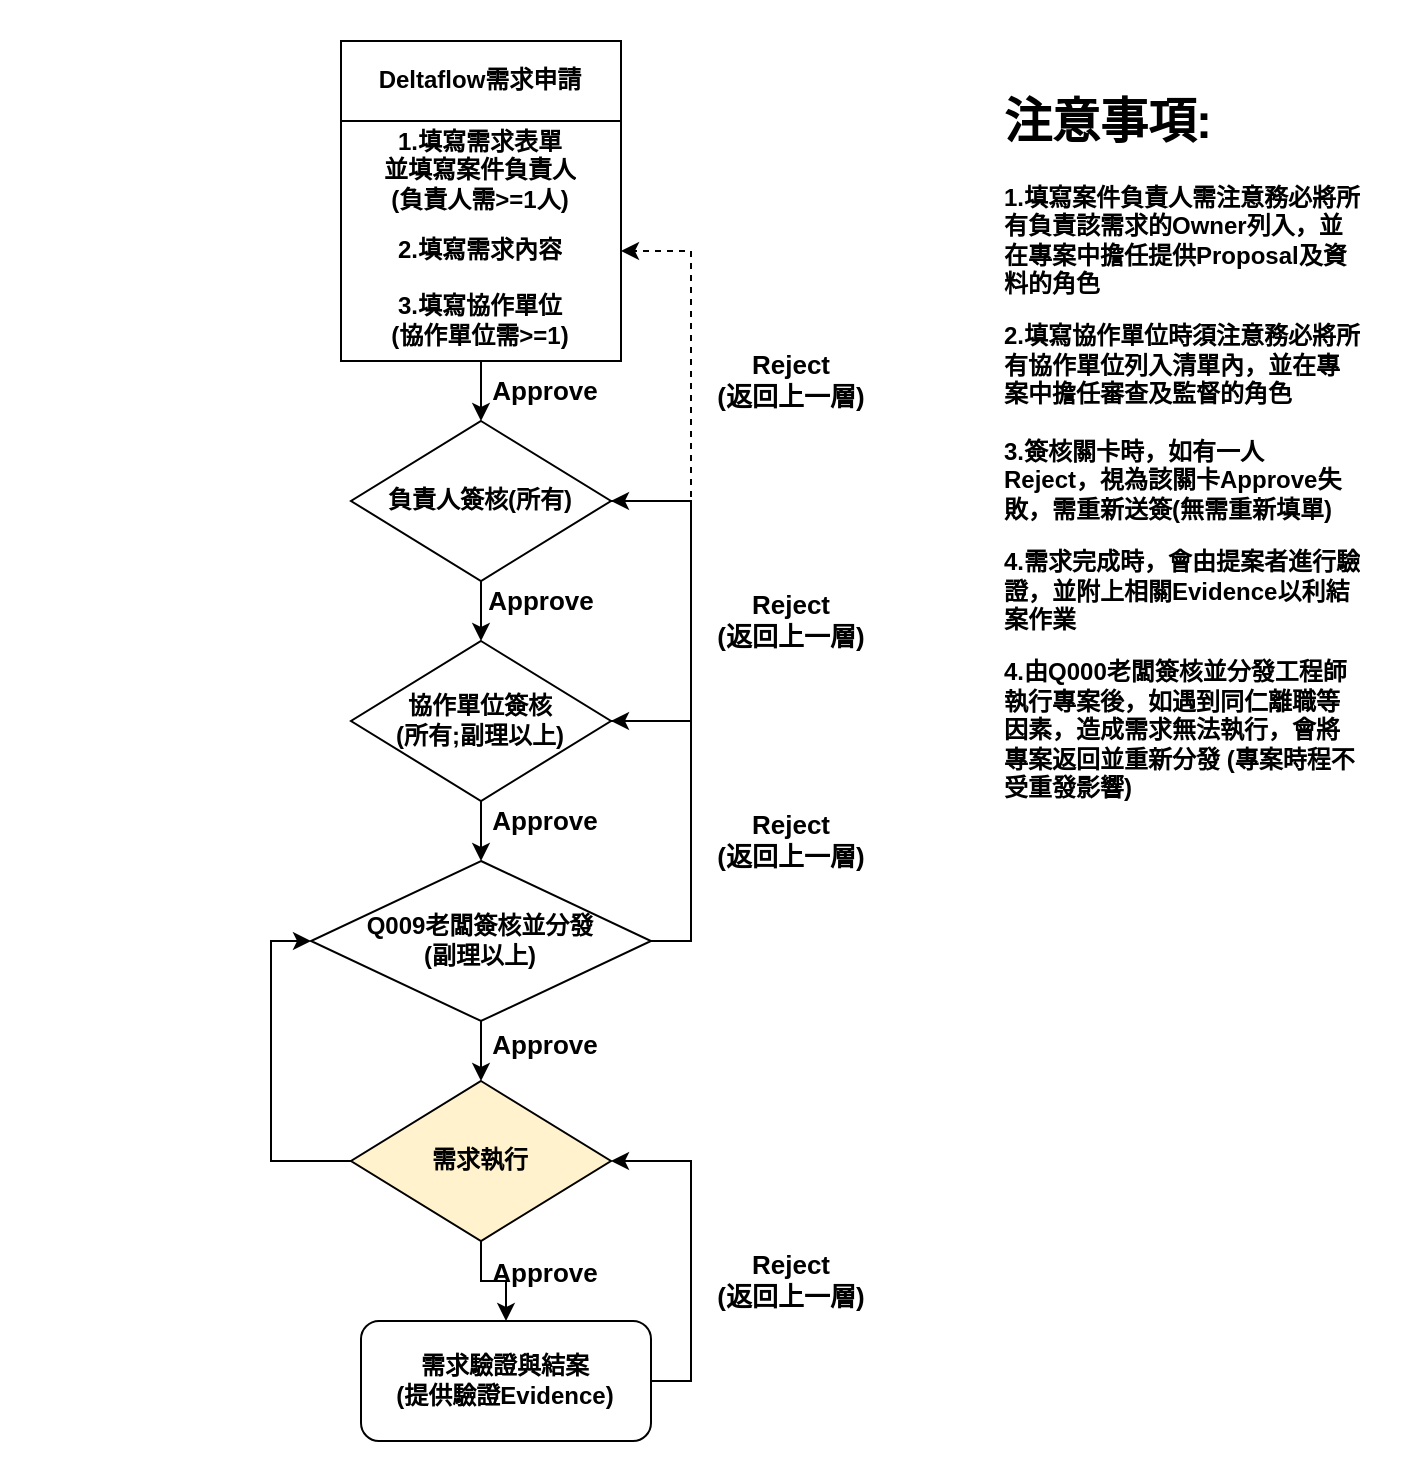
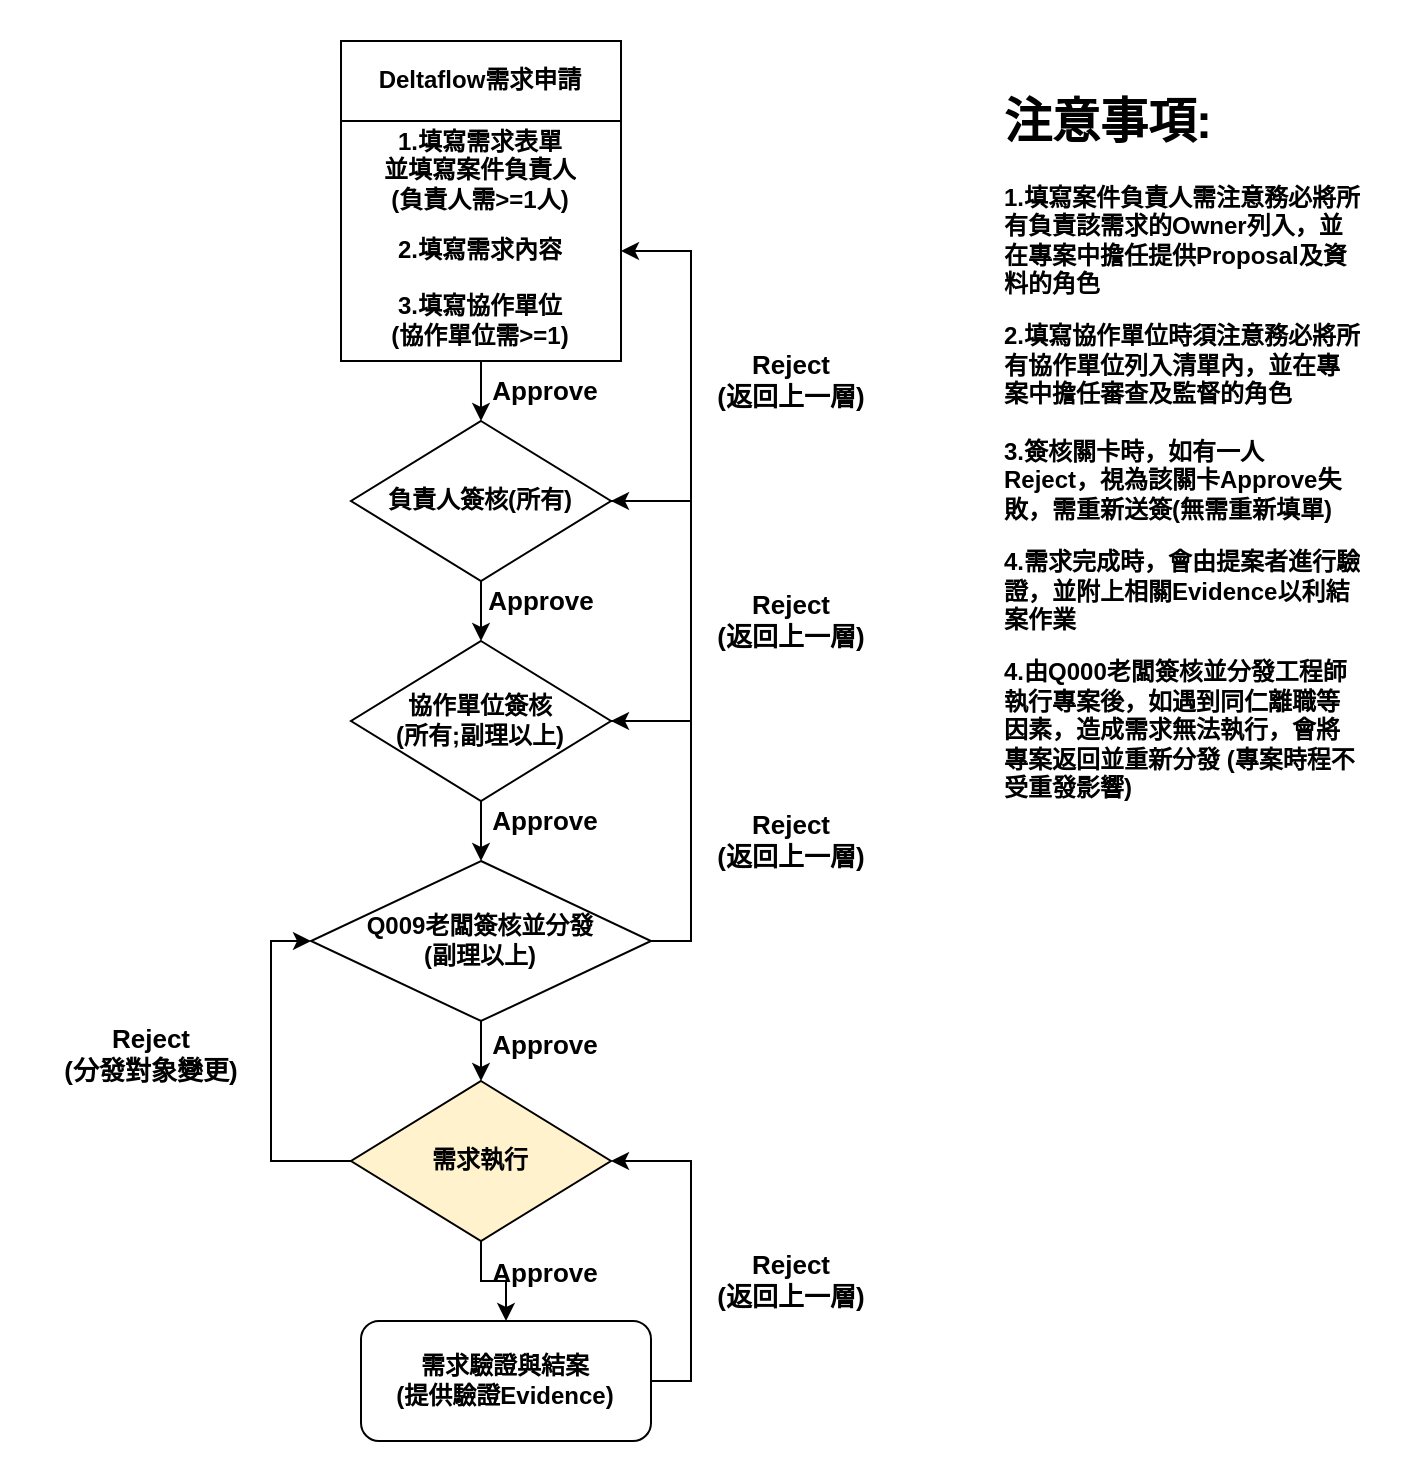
  <mxCell id="0" />
  <mxCell id="1" parent="0" />
  <mxCell id="2" style="edgeStyle=orthogonalEdgeStyle;rounded=0;orthogonalLoop=1;jettySize=auto;html=1;exitX=0.5;exitY=1;exitDx=0;exitDy=0;entryX=0.5;entryY=0;entryDx=0;entryDy=0;" edge="1" parent="1" source="4" target="7"><mxGeometry relative="1" as="geometry" /></mxCell>
- <mxCell id="3" style="edgeStyle=orthogonalEdgeStyle;rounded=0;orthogonalLoop=1;jettySize=auto;html=1;exitX=1;exitY=0.5;exitDx=0;exitDy=0;entryX=1;entryY=0.5;entryDx=0;entryDy=0;dashed=1;" edge="1" parent="1" source="4" target="14"><mxGeometry relative="1" as="geometry"><Array as="points"><mxPoint x="345" y="250" /><mxPoint x="345" y="125" /></Array></mxGeometry></mxCell>
+ <mxCell id="3" style="edgeStyle=orthogonalEdgeStyle;rounded=0;orthogonalLoop=1;jettySize=auto;html=1;exitX=1;exitY=0.5;exitDx=0;exitDy=0;entryX=1;entryY=0.5;entryDx=0;entryDy=0;" edge="1" parent="1" source="4" target="14"><mxGeometry relative="1" as="geometry"><Array as="points"><mxPoint x="345" y="250" /><mxPoint x="345" y="125" /></Array></mxGeometry></mxCell>
  <mxCell id="4" value="負責人簽核(所有)" style="rhombus;whiteSpace=wrap;html=1;fontStyle=1" vertex="1" parent="1"><mxGeometry x="175" y="210" width="130" height="80" as="geometry" /></mxCell>
  <mxCell id="5" style="edgeStyle=orthogonalEdgeStyle;rounded=0;orthogonalLoop=1;jettySize=auto;html=1;exitX=0.5;exitY=1;exitDx=0;exitDy=0;entryX=0.5;entryY=0;entryDx=0;entryDy=0;" edge="1" parent="1" source="7" target="10"><mxGeometry relative="1" as="geometry" /></mxCell>
  <mxCell id="6" style="edgeStyle=orthogonalEdgeStyle;rounded=0;orthogonalLoop=1;jettySize=auto;html=1;exitX=1;exitY=0.5;exitDx=0;exitDy=0;entryX=1;entryY=0.5;entryDx=0;entryDy=0;" edge="1" parent="1" source="7" target="4"><mxGeometry relative="1" as="geometry"><Array as="points"><mxPoint x="345" y="360" /><mxPoint x="345" y="250" /></Array></mxGeometry></mxCell>
  <mxCell id="7" value="協作單位簽核&lt;br&gt;(所有;副理以上)" style="rhombus;whiteSpace=wrap;html=1;fontStyle=1" vertex="1" parent="1"><mxGeometry x="175" y="320" width="130" height="80" as="geometry" /></mxCell>
  <mxCell id="8" style="edgeStyle=orthogonalEdgeStyle;rounded=0;orthogonalLoop=1;jettySize=auto;html=1;exitX=1;exitY=0.5;exitDx=0;exitDy=0;entryX=1;entryY=0.5;entryDx=0;entryDy=0;" edge="1" parent="1" source="10" target="7"><mxGeometry relative="1" as="geometry"><Array as="points"><mxPoint x="345" y="470" /><mxPoint x="345" y="360" /></Array></mxGeometry></mxCell>
  <mxCell id="9" style="edgeStyle=orthogonalEdgeStyle;rounded=0;orthogonalLoop=1;jettySize=auto;html=1;exitX=0.5;exitY=1;exitDx=0;exitDy=0;entryX=0.5;entryY=0;entryDx=0;entryDy=0;" edge="1" parent="1" source="10" target="24"><mxGeometry relative="1" as="geometry" /></mxCell>
  <mxCell id="10" value="Q009老闆簽核並分發&lt;br&gt;(副理以上)" style="rhombus;whiteSpace=wrap;html=1;fontStyle=1" vertex="1" parent="1"><mxGeometry x="155" y="430" width="170" height="80" as="geometry" /></mxCell>
  <mxCell id="11" style="edgeStyle=orthogonalEdgeStyle;rounded=0;orthogonalLoop=1;jettySize=auto;html=1;entryX=0.5;entryY=0;entryDx=0;entryDy=0;" edge="1" parent="1" source="12" target="4"><mxGeometry relative="1" as="geometry" /></mxCell>
  <mxCell id="12" value="&lt;span style=&quot;font-weight: 700;&quot;&gt;Deltaflow需求申請&lt;/span&gt;" style="swimlane;fontStyle=0;childLayout=stackLayout;horizontal=1;startSize=40;horizontalStack=0;resizeParent=1;resizeParentMax=0;resizeLast=0;collapsible=1;marginBottom=0;whiteSpace=wrap;html=1;" vertex="1" parent="1"><mxGeometry x="170" y="20" width="140" height="160" as="geometry"><mxRectangle x="425" y="60" width="140" height="40" as="alternateBounds" /></mxGeometry></mxCell>
  <mxCell id="13" value="&lt;span style=&quot;font-weight: 700;&quot;&gt;1.填寫需求表單&lt;/span&gt;&lt;div style=&quot;font-weight: 700;&quot;&gt;並填寫案件負責人&lt;br&gt;&lt;span style=&quot;background-color: initial;&quot;&gt;(負責人需&amp;gt;=1人)&lt;/span&gt;&lt;/div&gt;" style="text;strokeColor=none;fillColor=none;align=center;verticalAlign=middle;spacingLeft=4;spacingRight=4;overflow=hidden;points=[[0,0.5],[1,0.5]];portConstraint=eastwest;rotatable=0;whiteSpace=wrap;html=1;" vertex="1" parent="12"><mxGeometry y="40" width="140" height="50" as="geometry" /></mxCell>
  <mxCell id="14" value="&lt;span style=&quot;font-weight: 700;&quot;&gt;2.填寫需求內容&lt;/span&gt;" style="text;strokeColor=none;fillColor=none;align=center;verticalAlign=middle;spacingLeft=4;spacingRight=4;overflow=hidden;points=[[0,0.5],[1,0.5]];portConstraint=eastwest;rotatable=0;whiteSpace=wrap;html=1;" vertex="1" parent="12"><mxGeometry y="90" width="140" height="30" as="geometry" /></mxCell>
  <mxCell id="15" value="&lt;span style=&quot;font-weight: 700;&quot;&gt;3.填寫協作單位&lt;br&gt;(協作單位需&amp;gt;=1)&lt;/span&gt;" style="text;strokeColor=none;fillColor=none;align=center;verticalAlign=middle;spacingLeft=4;spacingRight=4;overflow=hidden;points=[[0,0.5],[1,0.5]];portConstraint=eastwest;rotatable=0;whiteSpace=wrap;html=1;" vertex="1" parent="12"><mxGeometry y="120" width="140" height="40" as="geometry" /></mxCell>
  <mxCell id="16" value="&lt;font style=&quot;font-size: 13px;&quot;&gt;&lt;b&gt;Reject&lt;/b&gt;&lt;/font&gt;&lt;div&gt;&lt;font style=&quot;font-size: 13px;&quot;&gt;&lt;b&gt;(返回上一層)&lt;/b&gt;&lt;/font&gt;&lt;/div&gt;" style="text;html=1;align=center;verticalAlign=middle;resizable=0;points=[];autosize=1;strokeColor=none;fillColor=none;" vertex="1" parent="1"><mxGeometry x="345" y="170" width="100" height="40" as="geometry" /></mxCell>
  <mxCell id="17" value="&lt;font style=&quot;font-size: 13px;&quot;&gt;&lt;b&gt;Reject&lt;/b&gt;&lt;/font&gt;&lt;div&gt;&lt;font style=&quot;font-size: 13px;&quot;&gt;&lt;b&gt;(返回上一層)&lt;/b&gt;&lt;/font&gt;&lt;/div&gt;" style="text;html=1;align=center;verticalAlign=middle;resizable=0;points=[];autosize=1;strokeColor=none;fillColor=none;" vertex="1" parent="1"><mxGeometry x="345" y="290" width="100" height="40" as="geometry" /></mxCell>
  <mxCell id="18" value="&lt;font style=&quot;font-size: 13px;&quot;&gt;&lt;b&gt;Reject&lt;/b&gt;&lt;/font&gt;&lt;div&gt;&lt;font style=&quot;font-size: 13px;&quot;&gt;&lt;b&gt;(返回上一層)&lt;/b&gt;&lt;/font&gt;&lt;/div&gt;" style="text;html=1;align=center;verticalAlign=middle;resizable=0;points=[];autosize=1;strokeColor=none;fillColor=none;" vertex="1" parent="1"><mxGeometry x="345" y="400" width="100" height="40" as="geometry" /></mxCell>
  <mxCell id="19" value="&lt;span style=&quot;font-size: 13px;&quot;&gt;&lt;b&gt;Approve&lt;/b&gt;&lt;/span&gt;" style="text;html=1;align=center;verticalAlign=middle;resizable=0;points=[];autosize=1;strokeColor=none;fillColor=none;" vertex="1" parent="1"><mxGeometry x="230" y="285" width="80" height="30" as="geometry" /></mxCell>
  <mxCell id="20" value="&lt;span style=&quot;font-size: 13px;&quot;&gt;&lt;b&gt;Approve&lt;/b&gt;&lt;/span&gt;" style="text;html=1;align=center;verticalAlign=middle;resizable=0;points=[];autosize=1;strokeColor=none;fillColor=none;" vertex="1" parent="1"><mxGeometry x="232" y="395" width="80" height="30" as="geometry" /></mxCell>
  <mxCell id="21" value="&lt;span style=&quot;font-size: 13px;&quot;&gt;&lt;b&gt;Approve&lt;/b&gt;&lt;/span&gt;" style="text;html=1;align=center;verticalAlign=middle;resizable=0;points=[];autosize=1;strokeColor=none;fillColor=none;" vertex="1" parent="1"><mxGeometry x="232" y="180" width="80" height="30" as="geometry" /></mxCell>
  <mxCell id="22" style="edgeStyle=orthogonalEdgeStyle;rounded=0;orthogonalLoop=1;jettySize=auto;html=1;exitX=0;exitY=0.5;exitDx=0;exitDy=0;entryX=0;entryY=0.5;entryDx=0;entryDy=0;" edge="1" parent="1" source="24" target="10"><mxGeometry relative="1" as="geometry" /></mxCell>
  <mxCell id="23" style="edgeStyle=orthogonalEdgeStyle;rounded=0;orthogonalLoop=1;jettySize=auto;html=1;exitX=0.5;exitY=1;exitDx=0;exitDy=0;entryX=0.5;entryY=0;entryDx=0;entryDy=0;" edge="1" parent="1" source="24" target="29"><mxGeometry relative="1" as="geometry" /></mxCell>
  <mxCell id="24" value="需求執行" style="rhombus;whiteSpace=wrap;html=1;fontStyle=1;fillColor=#fff2cc;" vertex="1" parent="1"><mxGeometry x="175" y="540" width="130" height="80" as="geometry" /></mxCell>
  <mxCell id="25" value="&lt;span style=&quot;font-size: 13px;&quot;&gt;&lt;b&gt;Approve&lt;/b&gt;&lt;/span&gt;" style="text;html=1;align=center;verticalAlign=middle;resizable=0;points=[];autosize=1;strokeColor=none;fillColor=none;" vertex="1" parent="1"><mxGeometry x="232" y="507" width="80" height="30" as="geometry" /></mxCell>
+ <mxCell id="26" value="&lt;span style=&quot;font-size: 13px;&quot;&gt;&lt;b&gt;Reject&lt;br&gt;(分發對象變更)&lt;/b&gt;&lt;/span&gt;" style="text;html=1;align=center;verticalAlign=middle;resizable=0;points=[];autosize=1;strokeColor=none;fillColor=none;" vertex="1" parent="1"><mxGeometry x="20" y="507" width="110" height="40" as="geometry" /></mxCell>
  <mxCell id="27" value="&lt;font style=&quot;font-size: 13px;&quot;&gt;&lt;b&gt;Reject&lt;/b&gt;&lt;/font&gt;&lt;div&gt;&lt;font style=&quot;font-size: 13px;&quot;&gt;&lt;b&gt;(返回上一層)&lt;/b&gt;&lt;/font&gt;&lt;/div&gt;" style="text;html=1;align=center;verticalAlign=middle;resizable=0;points=[];autosize=1;strokeColor=none;fillColor=none;" vertex="1" parent="1"><mxGeometry x="345" y="620" width="100" height="40" as="geometry" /></mxCell>
  <mxCell id="28" style="edgeStyle=orthogonalEdgeStyle;rounded=0;orthogonalLoop=1;jettySize=auto;html=1;exitX=1;exitY=0.5;exitDx=0;exitDy=0;entryX=1;entryY=0.5;entryDx=0;entryDy=0;" edge="1" parent="1" source="29" target="24"><mxGeometry relative="1" as="geometry"><Array as="points"><mxPoint x="345" y="690" /><mxPoint x="345" y="580" /></Array></mxGeometry></mxCell>
  <mxCell id="29" value="需求驗證與結案&lt;div&gt;(提供驗證Evidence)&lt;/div&gt;" style="rounded=1;whiteSpace=wrap;html=1;fontStyle=1" vertex="1" parent="1"><mxGeometry x="180" y="660" width="145" height="60" as="geometry" /></mxCell>
  <mxCell id="30" value="&lt;span style=&quot;font-size: 13px;&quot;&gt;&lt;b&gt;Approve&lt;/b&gt;&lt;/span&gt;" style="text;html=1;align=center;verticalAlign=middle;resizable=0;points=[];autosize=1;strokeColor=none;fillColor=none;" vertex="1" parent="1"><mxGeometry x="232" y="621" width="80" height="30" as="geometry" /></mxCell>
  <mxCell id="31" value="&lt;h1 style=&quot;margin-top: 0px;&quot;&gt;注意事項:&lt;/h1&gt;&lt;p&gt;&lt;span&gt;1.填寫案件負責人需注意務必將所有負責該需求的Owner列入，並在專案中擔任提供Proposal及資料的角色&lt;/span&gt;&lt;/p&gt;&lt;p&gt;&lt;span&gt;2.填寫協作單位時須注意務必將所有協作單位列入清單內，並在專案中擔任審查及監督的角色&lt;br&gt;&lt;br&gt;3.簽核關卡時，如有一人Reject，視為該關卡Approve失敗，需重新送簽(無需重新填單)&lt;/span&gt;&lt;/p&gt;&lt;p&gt;&lt;span&gt;4.需求完成時，會由提案者進行驗證，並附上相關Evidence以利結案作業&lt;/span&gt;&lt;/p&gt;&lt;p&gt;&lt;span&gt;4.由Q000老闆簽核並分發工程師執行專案後，如遇到同仁離職等因素，造成需求無法執行，會將專案返回並重新分發 (專案時程不受重發影響)&lt;/span&gt;&lt;/p&gt;&lt;p&gt;&lt;br&gt;&lt;/p&gt;&lt;p&gt;&lt;br&gt;&lt;/p&gt;" style="text;html=1;whiteSpace=wrap;overflow=hidden;rounded=0;fontStyle=1" vertex="1" parent="1"><mxGeometry x="500" y="40" width="180" height="410" as="geometry" /></mxCell>
